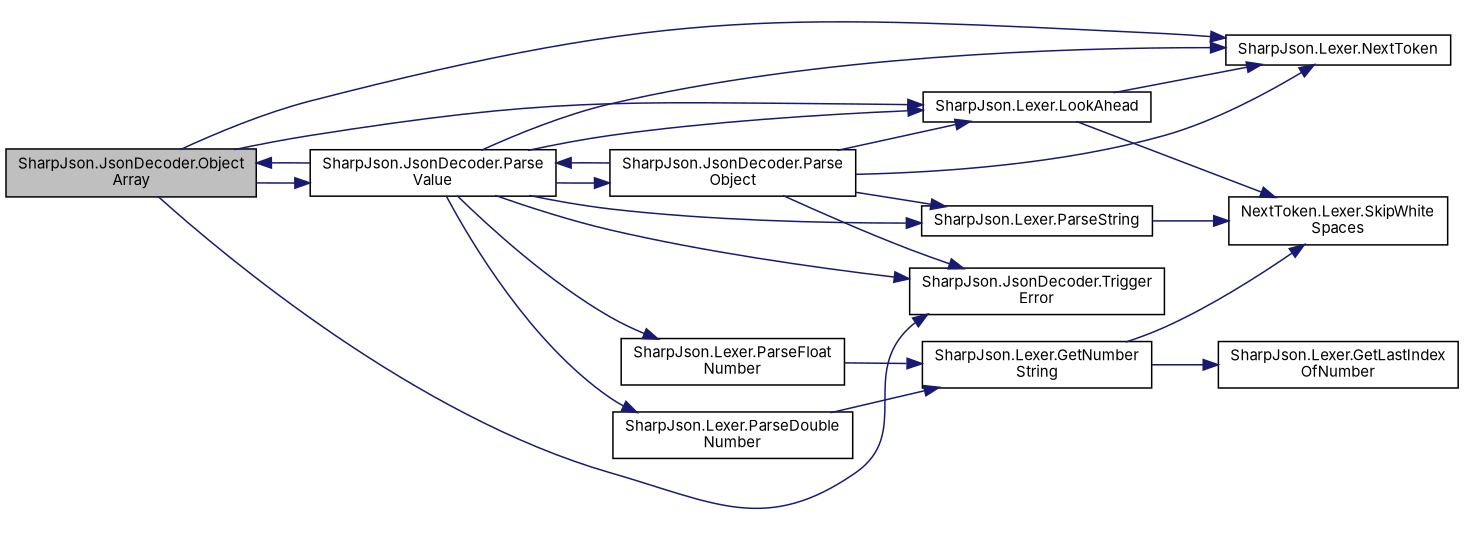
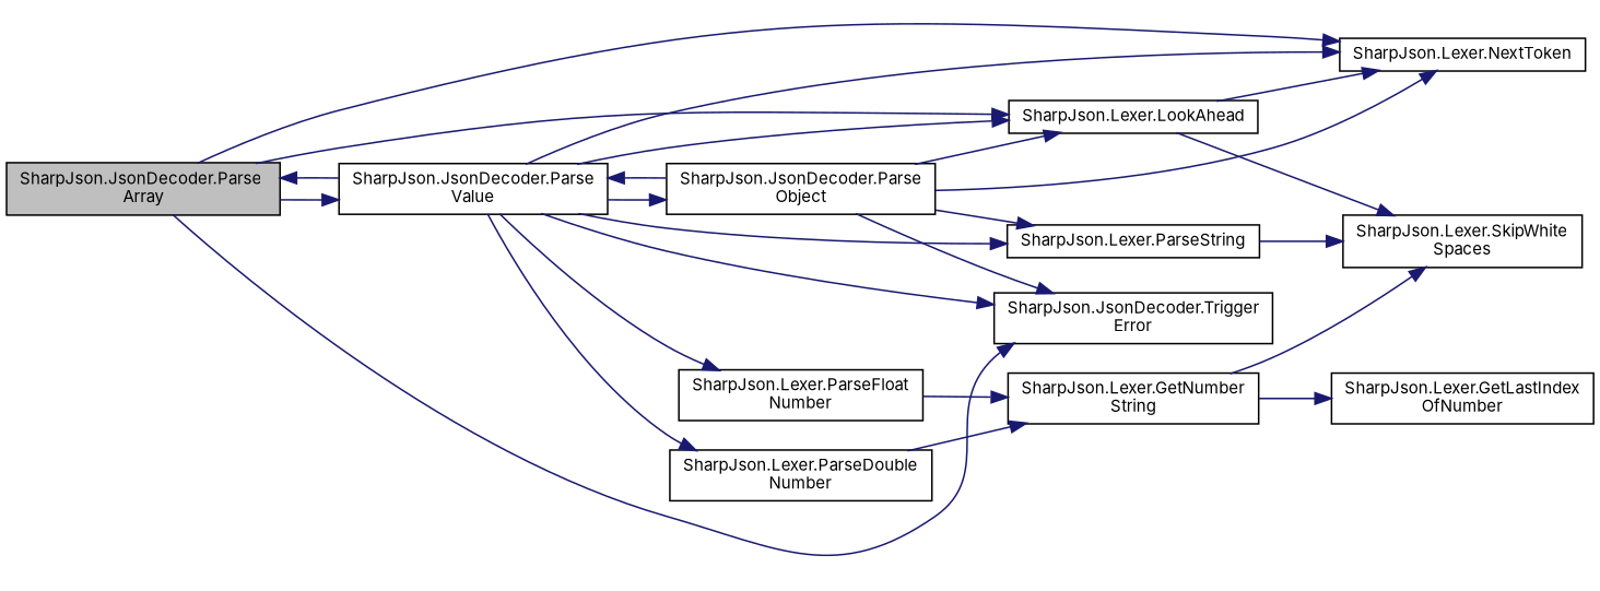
  digraph {
    fontname=Inter
    rankdir=LR
    node [color=black fillcolor=white fontname=Inter fontsize=10 shape=record style=filled]
    edge [color=midnightblue fontname=Inter fontsize=10 labelfontname=Helvetica labelfontsize=10 style=solid]
-   n1 [fillcolor=grey75 fontcolor=black height=0.2 label="SharpJson.JsonDecoder.Object\lArray" width=0.4]
+   n1 [fillcolor=grey75 fontcolor=black height=0.2 label="SharpJson.JsonDecoder.Parse\lArray" width=0.4]
    n2 [height=0.2 label="SharpJson.Lexer.LookAhead" width=0.4]
    n3 [height=0.2 label="SharpJson.Lexer.NextToken" width=0.4]
    n4 [height=0.2 label="SharpJson.JsonDecoder.Parse\lValue" width=0.4]
    n5 [height=0.2 label="SharpJson.JsonDecoder.Trigger\lError" width=0.4]
-   n6 [height=0.2 label="NextToken.Lexer.SkipWhite\lSpaces" width=0.4]
+   n6 [height=0.2 label="SharpJson.Lexer.SkipWhite\lSpaces" width=0.4]
    n7 [height=0.2 label="SharpJson.Lexer.ParseDouble\lNumber" width=0.4]
    n8 [height=0.2 label="SharpJson.Lexer.ParseFloat\lNumber" width=0.4]
    n9 [height=0.2 label="SharpJson.JsonDecoder.Parse\lObject" width=0.4]
    n10 [height=0.2 label="SharpJson.Lexer.ParseString" width=0.4]
    n11 [height=0.2 label="SharpJson.Lexer.GetNumber\lString" width=0.4]
    n12 [height=0.2 label="SharpJson.Lexer.GetLastIndex\lOfNumber" width=0.4]
    n1 -> n2
    n1 -> n3
    n1 -> n4
    n1 -> n5
    n2 -> n3
    n2 -> n6
    n4 -> n1
    n4 -> n2
    n4 -> n3
    n4 -> n5
    n4 -> n7
    n4 -> n8
    n4 -> n9
    n4 -> n10
    n7 -> n11
    n8 -> n11
    n9 -> n2
    n9 -> n3
    n9 -> n4
    n9 -> n5
    n9 -> n10
    n10 -> n6
    n11 -> n6
    n11 -> n12
  }
